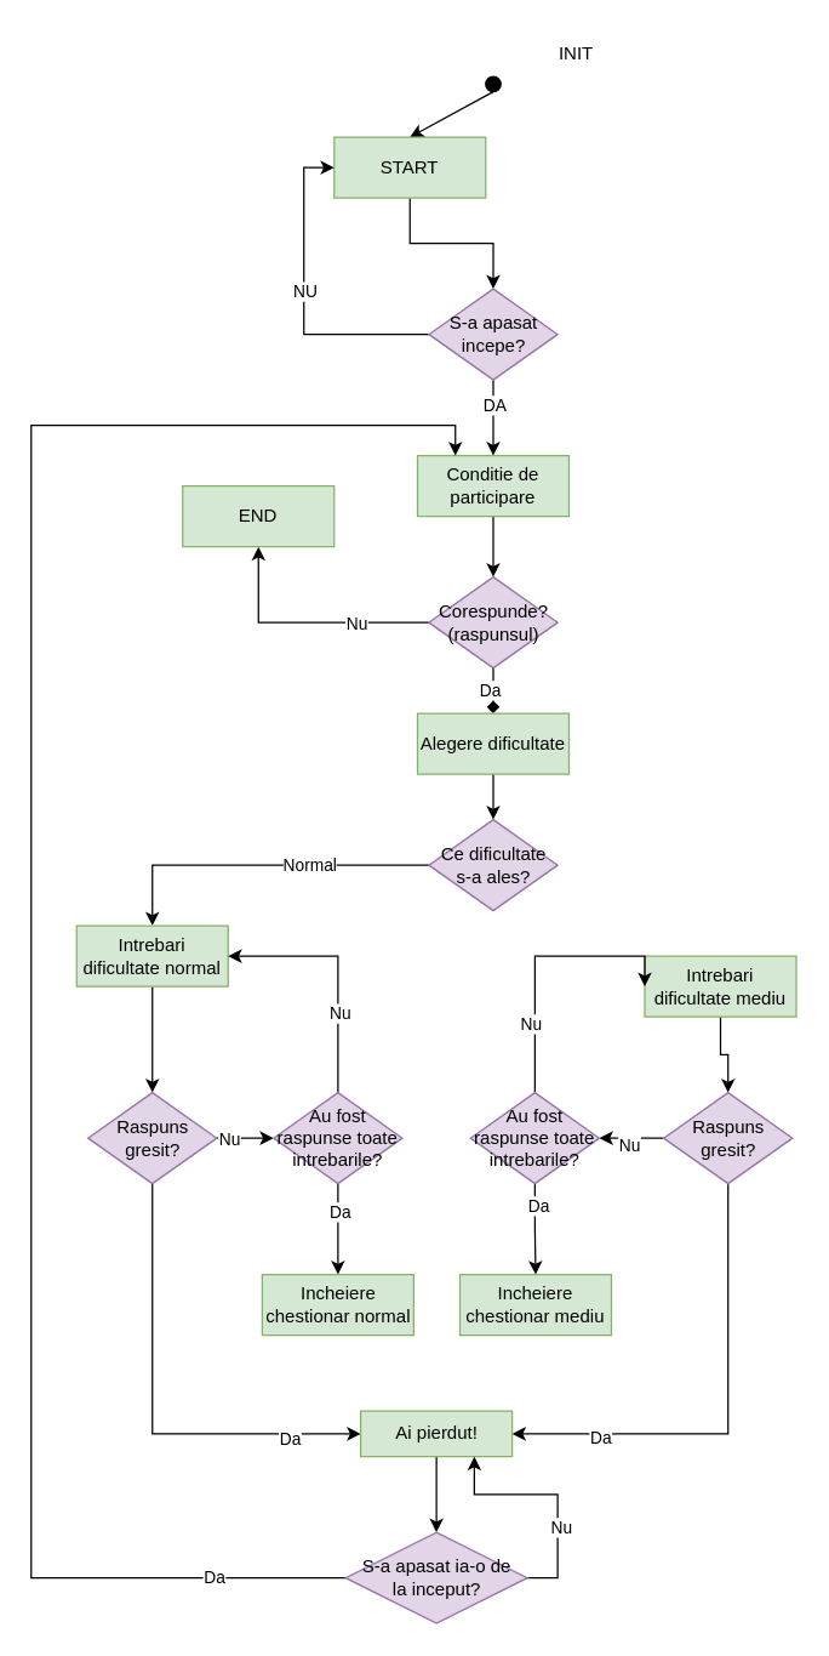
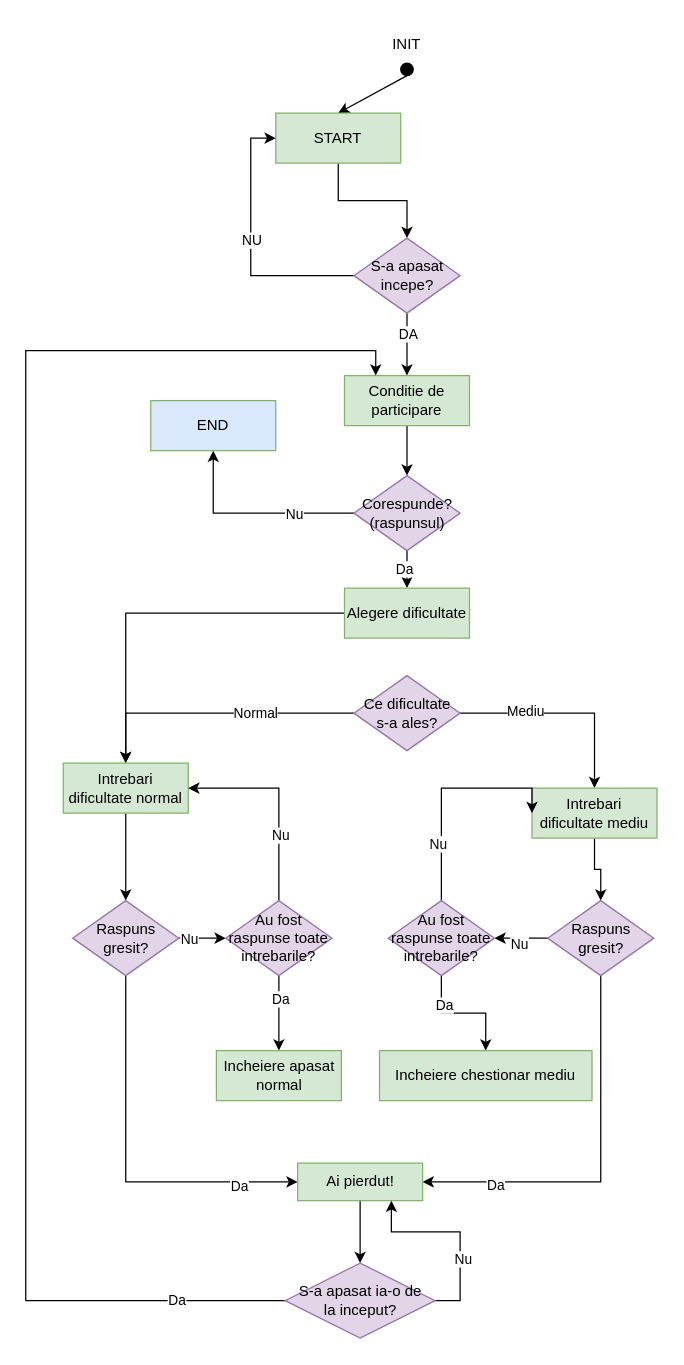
  <mxCell id="0" />
  <mxCell id="1" parent="0" />
  <mxCell id="2" value="" style="ellipse;whiteSpace=wrap;html=1;fillColor=#000000;" vertex="1" parent="1"><mxGeometry x="320" y="50" width="10" height="10" as="geometry" /></mxCell>
  <mxCell id="3" value="" style="endArrow=classic;html=1;rounded=0;exitX=0.5;exitY=1;exitDx=0;exitDy=0;entryX=0.5;entryY=0;entryDx=0;entryDy=0;" edge="1" parent="1" source="2" target="6"><mxGeometry width="50" height="50" relative="1" as="geometry"><mxPoint x="320" y="140" as="sourcePoint" /><mxPoint x="325" y="100" as="targetPoint" /></mxGeometry></mxCell>
- <mxCell id="4" value="INIT" style="text;html=1;align=center;verticalAlign=middle;whiteSpace=wrap;rounded=0;" vertex="1" parent="1"><mxGeometry x="350" y="20" width="60" height="30" as="geometry" /></mxCell>
+ <mxCell id="4" value="INIT" style="text;html=1;align=center;verticalAlign=middle;whiteSpace=wrap;rounded=0;" vertex="1" parent="1"><mxGeometry x="295" y="20" width="60" height="30" as="geometry" /></mxCell>
  <mxCell id="5" style="edgeStyle=orthogonalEdgeStyle;rounded=0;orthogonalLoop=1;jettySize=auto;html=1;entryX=0.5;entryY=0;entryDx=0;entryDy=0;" edge="1" parent="1" source="6" target="11"><mxGeometry relative="1" as="geometry" /></mxCell>
  <mxCell id="6" value="START" style="whiteSpace=wrap;html=1;align=center;fillColor=#d5e8d4;strokeColor=#82b366;" vertex="1" parent="1"><mxGeometry x="220" y="90" width="100" height="40" as="geometry" /></mxCell>
  <mxCell id="7" style="edgeStyle=orthogonalEdgeStyle;rounded=0;orthogonalLoop=1;jettySize=auto;html=1;entryX=0;entryY=0.5;entryDx=0;entryDy=0;exitX=0;exitY=0.5;exitDx=0;exitDy=0;" edge="1" parent="1" source="11" target="6"><mxGeometry relative="1" as="geometry" /></mxCell>
  <mxCell id="8" value="NU" style="edgeLabel;html=1;align=center;verticalAlign=middle;resizable=0;points=[];" vertex="1" connectable="0" parent="7"><mxGeometry x="0.045" relative="1" as="geometry"><mxPoint as="offset" /></mxGeometry></mxCell>
  <mxCell id="9" style="edgeStyle=orthogonalEdgeStyle;rounded=0;orthogonalLoop=1;jettySize=auto;html=1;entryX=0.5;entryY=0;entryDx=0;entryDy=0;" edge="1" parent="1" source="11" target="13"><mxGeometry relative="1" as="geometry" /></mxCell>
  <mxCell id="10" value="DA" style="edgeLabel;html=1;align=center;verticalAlign=middle;resizable=0;points=[];" vertex="1" connectable="0" parent="9"><mxGeometry x="-0.349" y="-1" relative="1" as="geometry"><mxPoint x="1" as="offset" /></mxGeometry></mxCell>
  <mxCell id="11" value="S-a apasat incepe?" style="shape=rhombus;perimeter=rhombusPerimeter;whiteSpace=wrap;html=1;align=center;fillColor=#e1d5e7;strokeColor=#9673a6;" vertex="1" parent="1"><mxGeometry x="282.5" y="190" width="85" height="60" as="geometry" /></mxCell>
  <mxCell id="12" style="edgeStyle=orthogonalEdgeStyle;rounded=0;orthogonalLoop=1;jettySize=auto;html=1;" edge="1" parent="1" source="13" target="18"><mxGeometry relative="1" as="geometry" /></mxCell>
  <mxCell id="13" value="Conditie de participare" style="whiteSpace=wrap;html=1;align=center;fillColor=#d5e8d4;strokeColor=#82b366;" vertex="1" parent="1"><mxGeometry x="275" y="300" width="100" height="40" as="geometry" /></mxCell>
  <mxCell id="14" style="edgeStyle=orthogonalEdgeStyle;rounded=0;orthogonalLoop=1;jettySize=auto;html=1;exitX=0;exitY=0.5;exitDx=0;exitDy=0;entryX=0.5;entryY=1;entryDx=0;entryDy=0;" edge="1" parent="1" source="18" target="19"><mxGeometry relative="1" as="geometry"><mxPoint x="170.483" y="369.988" as="targetPoint" /></mxGeometry></mxCell>
  <mxCell id="15" value="Nu" style="edgeLabel;html=1;align=center;verticalAlign=middle;resizable=0;points=[];" vertex="1" connectable="0" parent="14"><mxGeometry x="-0.41" relative="1" as="geometry"><mxPoint as="offset" /></mxGeometry></mxCell>
- <mxCell id="16" style="edgeStyle=orthogonalEdgeStyle;rounded=0;orthogonalLoop=1;jettySize=auto;html=1;entryX=0.5;entryY=0;entryDx=0;entryDy=0;endArrow=diamond;" edge="1" parent="1" source="18" target="21"><mxGeometry relative="1" as="geometry" /></mxCell>
+ <mxCell id="16" style="edgeStyle=orthogonalEdgeStyle;rounded=0;orthogonalLoop=1;jettySize=auto;html=1;entryX=0.5;entryY=0;entryDx=0;entryDy=0;" edge="1" parent="1" source="18" target="21"><mxGeometry relative="1" as="geometry" /></mxCell>
  <mxCell id="17" value="Da" style="edgeLabel;html=1;align=center;verticalAlign=middle;resizable=0;points=[];" vertex="1" connectable="0" parent="16"><mxGeometry x="0.391" y="-3" relative="1" as="geometry"><mxPoint y="-1" as="offset" /></mxGeometry></mxCell>
  <mxCell id="18" value="Corespunde? (raspunsul)" style="shape=rhombus;perimeter=rhombusPerimeter;whiteSpace=wrap;html=1;align=center;fillColor=#e1d5e7;strokeColor=#9673a6;" vertex="1" parent="1"><mxGeometry x="282.5" y="380" width="85" height="60" as="geometry" /></mxCell>
- <mxCell id="19" value="END" style="whiteSpace=wrap;html=1;align=center;fillColor=#d5e8d4;strokeColor=#82b366;" vertex="1" parent="1"><mxGeometry x="120" y="320" width="100" height="40" as="geometry" /></mxCell>
- <mxCell id="20" style="edgeStyle=orthogonalEdgeStyle;rounded=0;orthogonalLoop=1;jettySize=auto;html=1;entryX=0.5;entryY=0;entryDx=0;entryDy=0;" edge="1" parent="1" source="21" target="26"><mxGeometry relative="1" as="geometry" /></mxCell>
+ <mxCell id="19" value="END" style="whiteSpace=wrap;html=1;align=center;fillColor=#dae8fc;strokeColor=#82b366;" vertex="1" parent="1"><mxGeometry x="120" y="320" width="100" height="40" as="geometry" /></mxCell>
+ <mxCell id="20" style="edgeStyle=orthogonalEdgeStyle;rounded=0;orthogonalLoop=1;jettySize=auto;html=1;" edge="1" parent="1" source="21" target="28"><mxGeometry relative="1" as="geometry" /></mxCell>
  <mxCell id="21" value="Alegere dificultate" style="whiteSpace=wrap;html=1;align=center;fillColor=#d5e8d4;strokeColor=#82b366;" vertex="1" parent="1"><mxGeometry x="275" y="470" width="100" height="40" as="geometry" /></mxCell>
  <mxCell id="22" style="edgeStyle=orthogonalEdgeStyle;rounded=0;orthogonalLoop=1;jettySize=auto;html=1;entryX=0.5;entryY=0;entryDx=0;entryDy=0;" edge="1" parent="1" source="26" target="28"><mxGeometry relative="1" as="geometry" /></mxCell>
  <mxCell id="23" value="Normal" style="edgeLabel;html=1;align=center;verticalAlign=middle;resizable=0;points=[];" vertex="1" connectable="0" parent="22"><mxGeometry x="-0.288" y="-1" relative="1" as="geometry"><mxPoint as="offset" /></mxGeometry></mxCell>
+ <mxCell id="24" style="edgeStyle=orthogonalEdgeStyle;rounded=0;orthogonalLoop=1;jettySize=auto;html=1;entryX=0.5;entryY=0;entryDx=0;entryDy=0;" edge="1" parent="1" source="26" target="30"><mxGeometry relative="1" as="geometry" /></mxCell>
+ <mxCell id="25" value="Mediu" style="edgeLabel;html=1;align=center;verticalAlign=middle;resizable=0;points=[];" vertex="1" connectable="0" parent="24"><mxGeometry x="-0.385" y="2" relative="1" as="geometry"><mxPoint as="offset" /></mxGeometry></mxCell>
  <mxCell id="26" value="Ce dificultate&lt;div&gt;s-a ales?&lt;/div&gt;" style="shape=rhombus;perimeter=rhombusPerimeter;whiteSpace=wrap;html=1;align=center;fillColor=#e1d5e7;strokeColor=#9673a6;" vertex="1" parent="1"><mxGeometry x="282.5" y="540" width="85" height="60" as="geometry" /></mxCell>
  <mxCell id="27" style="edgeStyle=orthogonalEdgeStyle;rounded=0;orthogonalLoop=1;jettySize=auto;html=1;entryX=0.5;entryY=0;entryDx=0;entryDy=0;" edge="1" parent="1" source="28" target="40"><mxGeometry relative="1" as="geometry" /></mxCell>
  <mxCell id="28" value="Intrebari dificultate normal" style="whiteSpace=wrap;html=1;align=center;fillColor=#d5e8d4;strokeColor=#82b366;" vertex="1" parent="1"><mxGeometry x="50" y="610" width="100" height="40" as="geometry" /></mxCell>
  <mxCell id="29" style="edgeStyle=orthogonalEdgeStyle;rounded=0;orthogonalLoop=1;jettySize=auto;html=1;entryX=0.5;entryY=0;entryDx=0;entryDy=0;" edge="1" parent="1" source="30" target="35"><mxGeometry relative="1" as="geometry" /></mxCell>
  <mxCell id="30" value="Intrebari dificultate mediu" style="whiteSpace=wrap;html=1;align=center;fillColor=#d5e8d4;strokeColor=#82b366;" vertex="1" parent="1"><mxGeometry x="425" y="630" width="100" height="40" as="geometry" /></mxCell>
  <mxCell id="31" style="edgeStyle=orthogonalEdgeStyle;rounded=0;orthogonalLoop=1;jettySize=auto;html=1;exitX=0;exitY=0.5;exitDx=0;exitDy=0;entryX=1;entryY=0.5;entryDx=0;entryDy=0;" edge="1" parent="1" source="35" target="57"><mxGeometry relative="1" as="geometry"><mxPoint x="390" y="750" as="targetPoint" /></mxGeometry></mxCell>
  <mxCell id="32" value="Nu" style="edgeLabel;html=1;align=center;verticalAlign=middle;resizable=0;points=[];" vertex="1" connectable="0" parent="31"><mxGeometry x="0.076" y="3" relative="1" as="geometry"><mxPoint y="1" as="offset" /></mxGeometry></mxCell>
  <mxCell id="33" style="edgeStyle=orthogonalEdgeStyle;rounded=0;orthogonalLoop=1;jettySize=auto;html=1;entryX=1;entryY=0.5;entryDx=0;entryDy=0;exitX=0.5;exitY=1;exitDx=0;exitDy=0;" edge="1" parent="1" source="35" target="42"><mxGeometry relative="1" as="geometry" /></mxCell>
  <mxCell id="34" value="Da" style="edgeLabel;html=1;align=center;verticalAlign=middle;resizable=0;points=[];" vertex="1" connectable="0" parent="33"><mxGeometry x="0.042" y="-4" relative="1" as="geometry"><mxPoint x="-81" y="7" as="offset" /></mxGeometry></mxCell>
  <mxCell id="35" value="Raspuns gresit?" style="shape=rhombus;perimeter=rhombusPerimeter;whiteSpace=wrap;html=1;align=center;fillColor=#e1d5e7;strokeColor=#9673a6;" vertex="1" parent="1"><mxGeometry x="437.5" y="720" width="85" height="60" as="geometry" /></mxCell>
  <mxCell id="36" style="edgeStyle=orthogonalEdgeStyle;rounded=0;orthogonalLoop=1;jettySize=auto;html=1;exitX=1;exitY=0.5;exitDx=0;exitDy=0;entryX=0;entryY=0.5;entryDx=0;entryDy=0;" edge="1" parent="1" source="40" target="52"><mxGeometry relative="1" as="geometry"><mxPoint x="220" y="750" as="targetPoint" /></mxGeometry></mxCell>
  <mxCell id="37" value="Nu" style="edgeLabel;html=1;align=center;verticalAlign=middle;resizable=0;points=[];" vertex="1" connectable="0" parent="36"><mxGeometry x="0.068" y="2" relative="1" as="geometry"><mxPoint x="-12" y="2" as="offset" /></mxGeometry></mxCell>
  <mxCell id="38" style="edgeStyle=orthogonalEdgeStyle;rounded=0;orthogonalLoop=1;jettySize=auto;html=1;entryX=0;entryY=0.5;entryDx=0;entryDy=0;exitX=0.5;exitY=1;exitDx=0;exitDy=0;" edge="1" parent="1" source="40" target="42"><mxGeometry relative="1" as="geometry" /></mxCell>
  <mxCell id="39" value="Da" style="edgeLabel;html=1;align=center;verticalAlign=middle;resizable=0;points=[];" vertex="1" connectable="0" parent="38"><mxGeometry x="-0.081" y="-1" relative="1" as="geometry"><mxPoint x="91" y="29" as="offset" /></mxGeometry></mxCell>
  <mxCell id="40" value="Raspuns gresit?" style="shape=rhombus;perimeter=rhombusPerimeter;whiteSpace=wrap;html=1;align=center;fillColor=#e1d5e7;strokeColor=#9673a6;" vertex="1" parent="1"><mxGeometry x="57.5" y="720" width="85" height="60" as="geometry" /></mxCell>
  <mxCell id="41" style="edgeStyle=orthogonalEdgeStyle;rounded=0;orthogonalLoop=1;jettySize=auto;html=1;" edge="1" parent="1" source="42" target="47"><mxGeometry relative="1" as="geometry" /></mxCell>
  <mxCell id="42" value="Ai pierdut!" style="whiteSpace=wrap;html=1;align=center;fillColor=#d5e8d4;strokeColor=#82b366;" vertex="1" parent="1"><mxGeometry x="237.5" y="930" width="100" height="30" as="geometry" /></mxCell>
  <mxCell id="43" style="edgeStyle=orthogonalEdgeStyle;rounded=0;orthogonalLoop=1;jettySize=auto;html=1;entryX=0.25;entryY=0;entryDx=0;entryDy=0;exitX=0;exitY=0.5;exitDx=0;exitDy=0;" edge="1" parent="1" source="47" target="13"><mxGeometry relative="1" as="geometry"><Array as="points"><mxPoint x="20" y="1040" /><mxPoint x="20" y="280" /><mxPoint x="300" y="280" /></Array></mxGeometry></mxCell>
  <mxCell id="44" value="Da" style="edgeLabel;html=1;align=center;verticalAlign=middle;resizable=0;points=[];" vertex="1" connectable="0" parent="43"><mxGeometry x="-0.862" y="-1" relative="1" as="geometry"><mxPoint as="offset" /></mxGeometry></mxCell>
  <mxCell id="45" style="edgeStyle=orthogonalEdgeStyle;rounded=0;orthogonalLoop=1;jettySize=auto;html=1;entryX=0.75;entryY=1;entryDx=0;entryDy=0;exitX=1;exitY=0.5;exitDx=0;exitDy=0;" edge="1" parent="1" source="47" target="42"><mxGeometry relative="1" as="geometry" /></mxCell>
  <mxCell id="46" value="Nu" style="edgeLabel;html=1;align=center;verticalAlign=middle;resizable=0;points=[];" vertex="1" connectable="0" parent="45"><mxGeometry x="-0.294" y="-2" relative="1" as="geometry"><mxPoint y="1" as="offset" /></mxGeometry></mxCell>
  <mxCell id="47" value="S-a apasat ia-o de&lt;div&gt;la inceput?&lt;/div&gt;" style="shape=rhombus;perimeter=rhombusPerimeter;whiteSpace=wrap;html=1;align=center;fillColor=#e1d5e7;strokeColor=#9673a6;" vertex="1" parent="1"><mxGeometry x="227.5" y="1010" width="120" height="60" as="geometry" /></mxCell>
  <mxCell id="48" style="edgeStyle=orthogonalEdgeStyle;rounded=0;orthogonalLoop=1;jettySize=auto;html=1;entryX=1;entryY=0.5;entryDx=0;entryDy=0;exitX=0.5;exitY=0;exitDx=0;exitDy=0;" edge="1" parent="1" source="52" target="28"><mxGeometry relative="1" as="geometry" /></mxCell>
  <mxCell id="49" value="Nu" style="edgeLabel;html=1;align=center;verticalAlign=middle;resizable=0;points=[];" vertex="1" connectable="0" parent="48"><mxGeometry x="-0.353" y="-1" relative="1" as="geometry"><mxPoint as="offset" /></mxGeometry></mxCell>
  <mxCell id="50" style="edgeStyle=orthogonalEdgeStyle;rounded=0;orthogonalLoop=1;jettySize=auto;html=1;entryX=0.5;entryY=0;entryDx=0;entryDy=0;" edge="1" parent="1" source="52" target="58"><mxGeometry relative="1" as="geometry" /></mxCell>
  <mxCell id="51" value="Da" style="edgeLabel;html=1;align=center;verticalAlign=middle;resizable=0;points=[];" vertex="1" connectable="0" parent="50"><mxGeometry x="-0.387" y="1" relative="1" as="geometry"><mxPoint as="offset" /></mxGeometry></mxCell>
  <mxCell id="52" value="Au fost raspunse toate intrebarile?" style="shape=rhombus;perimeter=rhombusPerimeter;whiteSpace=wrap;html=1;align=center;fillColor=#e1d5e7;strokeColor=#9673a6;" vertex="1" parent="1"><mxGeometry x="180" y="720" width="85" height="60" as="geometry" /></mxCell>
  <mxCell id="53" style="edgeStyle=orthogonalEdgeStyle;rounded=0;orthogonalLoop=1;jettySize=auto;html=1;entryX=0;entryY=0.5;entryDx=0;entryDy=0;" edge="1" parent="1" source="57" target="30"><mxGeometry relative="1" as="geometry"><Array as="points"><mxPoint x="353" y="630" /></Array></mxGeometry></mxCell>
  <mxCell id="54" value="Nu" style="edgeLabel;html=1;align=center;verticalAlign=middle;resizable=0;points=[];" vertex="1" connectable="0" parent="53"><mxGeometry x="-0.491" y="3" relative="1" as="geometry"><mxPoint as="offset" /></mxGeometry></mxCell>
  <mxCell id="55" style="edgeStyle=orthogonalEdgeStyle;rounded=0;orthogonalLoop=1;jettySize=auto;html=1;entryX=0.5;entryY=0;entryDx=0;entryDy=0;" edge="1" parent="1" source="57" target="59"><mxGeometry relative="1" as="geometry" /></mxCell>
  <mxCell id="56" value="Da" style="edgeLabel;html=1;align=center;verticalAlign=middle;resizable=0;points=[];" vertex="1" connectable="0" parent="55"><mxGeometry x="-0.524" y="2" relative="1" as="geometry"><mxPoint as="offset" /></mxGeometry></mxCell>
  <mxCell id="57" value="Au fost raspunse toate intrebarile?" style="shape=rhombus;perimeter=rhombusPerimeter;whiteSpace=wrap;html=1;align=center;fillColor=#e1d5e7;strokeColor=#9673a6;" vertex="1" parent="1"><mxGeometry x="310" y="720" width="85" height="60" as="geometry" /></mxCell>
- <mxCell id="58" value="Incheiere chestionar normal" style="whiteSpace=wrap;html=1;align=center;fillColor=#d5e8d4;strokeColor=#82b366;" vertex="1" parent="1"><mxGeometry x="172.5" y="840" width="100" height="40" as="geometry" /></mxCell>
- <mxCell id="59" value="Incheiere chestionar mediu" style="whiteSpace=wrap;html=1;align=center;fillColor=#d5e8d4;strokeColor=#82b366;" vertex="1" parent="1"><mxGeometry x="303" y="840" width="100" height="40" as="geometry" /></mxCell>
+ <mxCell id="58" value="Incheiere apasat normal" style="whiteSpace=wrap;html=1;align=center;fillColor=#d5e8d4;strokeColor=#82b366;" vertex="1" parent="1"><mxGeometry x="172.5" y="840" width="100" height="40" as="geometry" /></mxCell>
+ <mxCell id="59" value="Incheiere chestionar mediu" style="whiteSpace=wrap;html=1;align=center;fillColor=#d5e8d4;strokeColor=#82b366;" vertex="1" parent="1"><mxGeometry x="303" y="840" width="170" height="40" as="geometry" /></mxCell>
